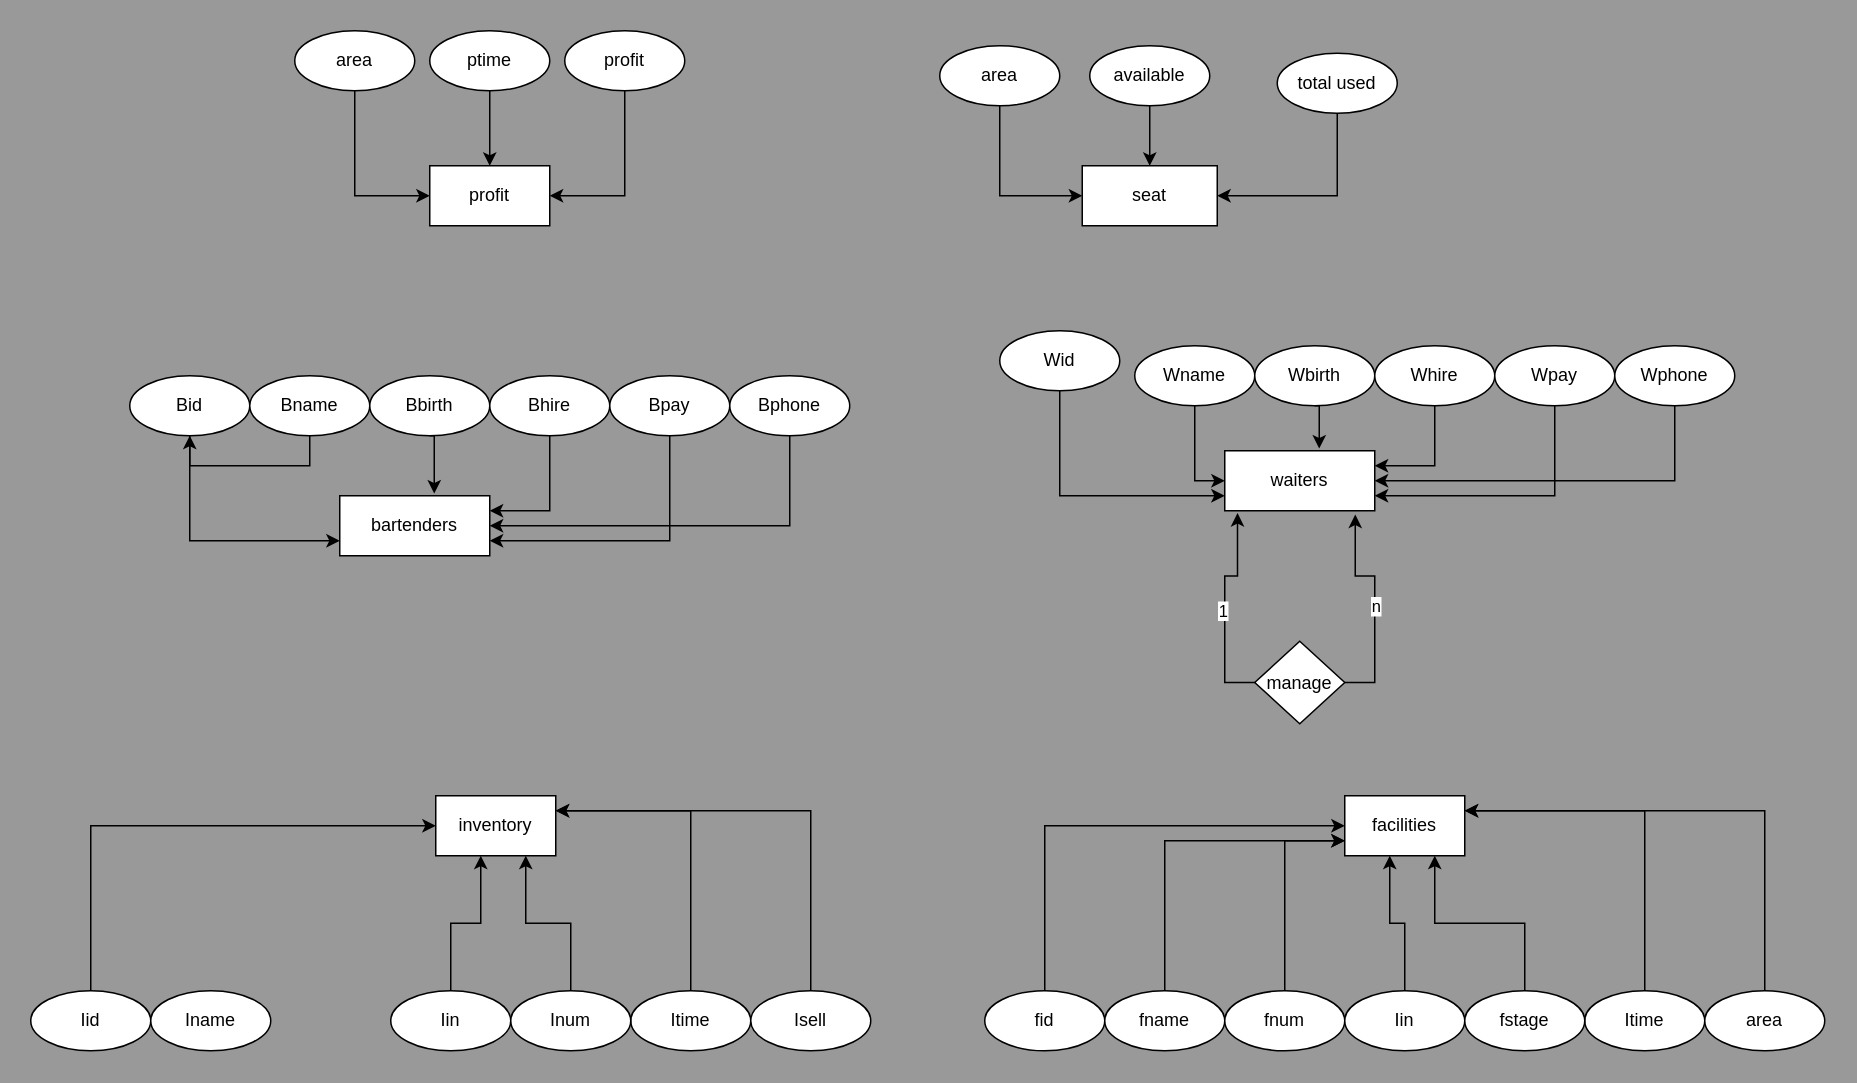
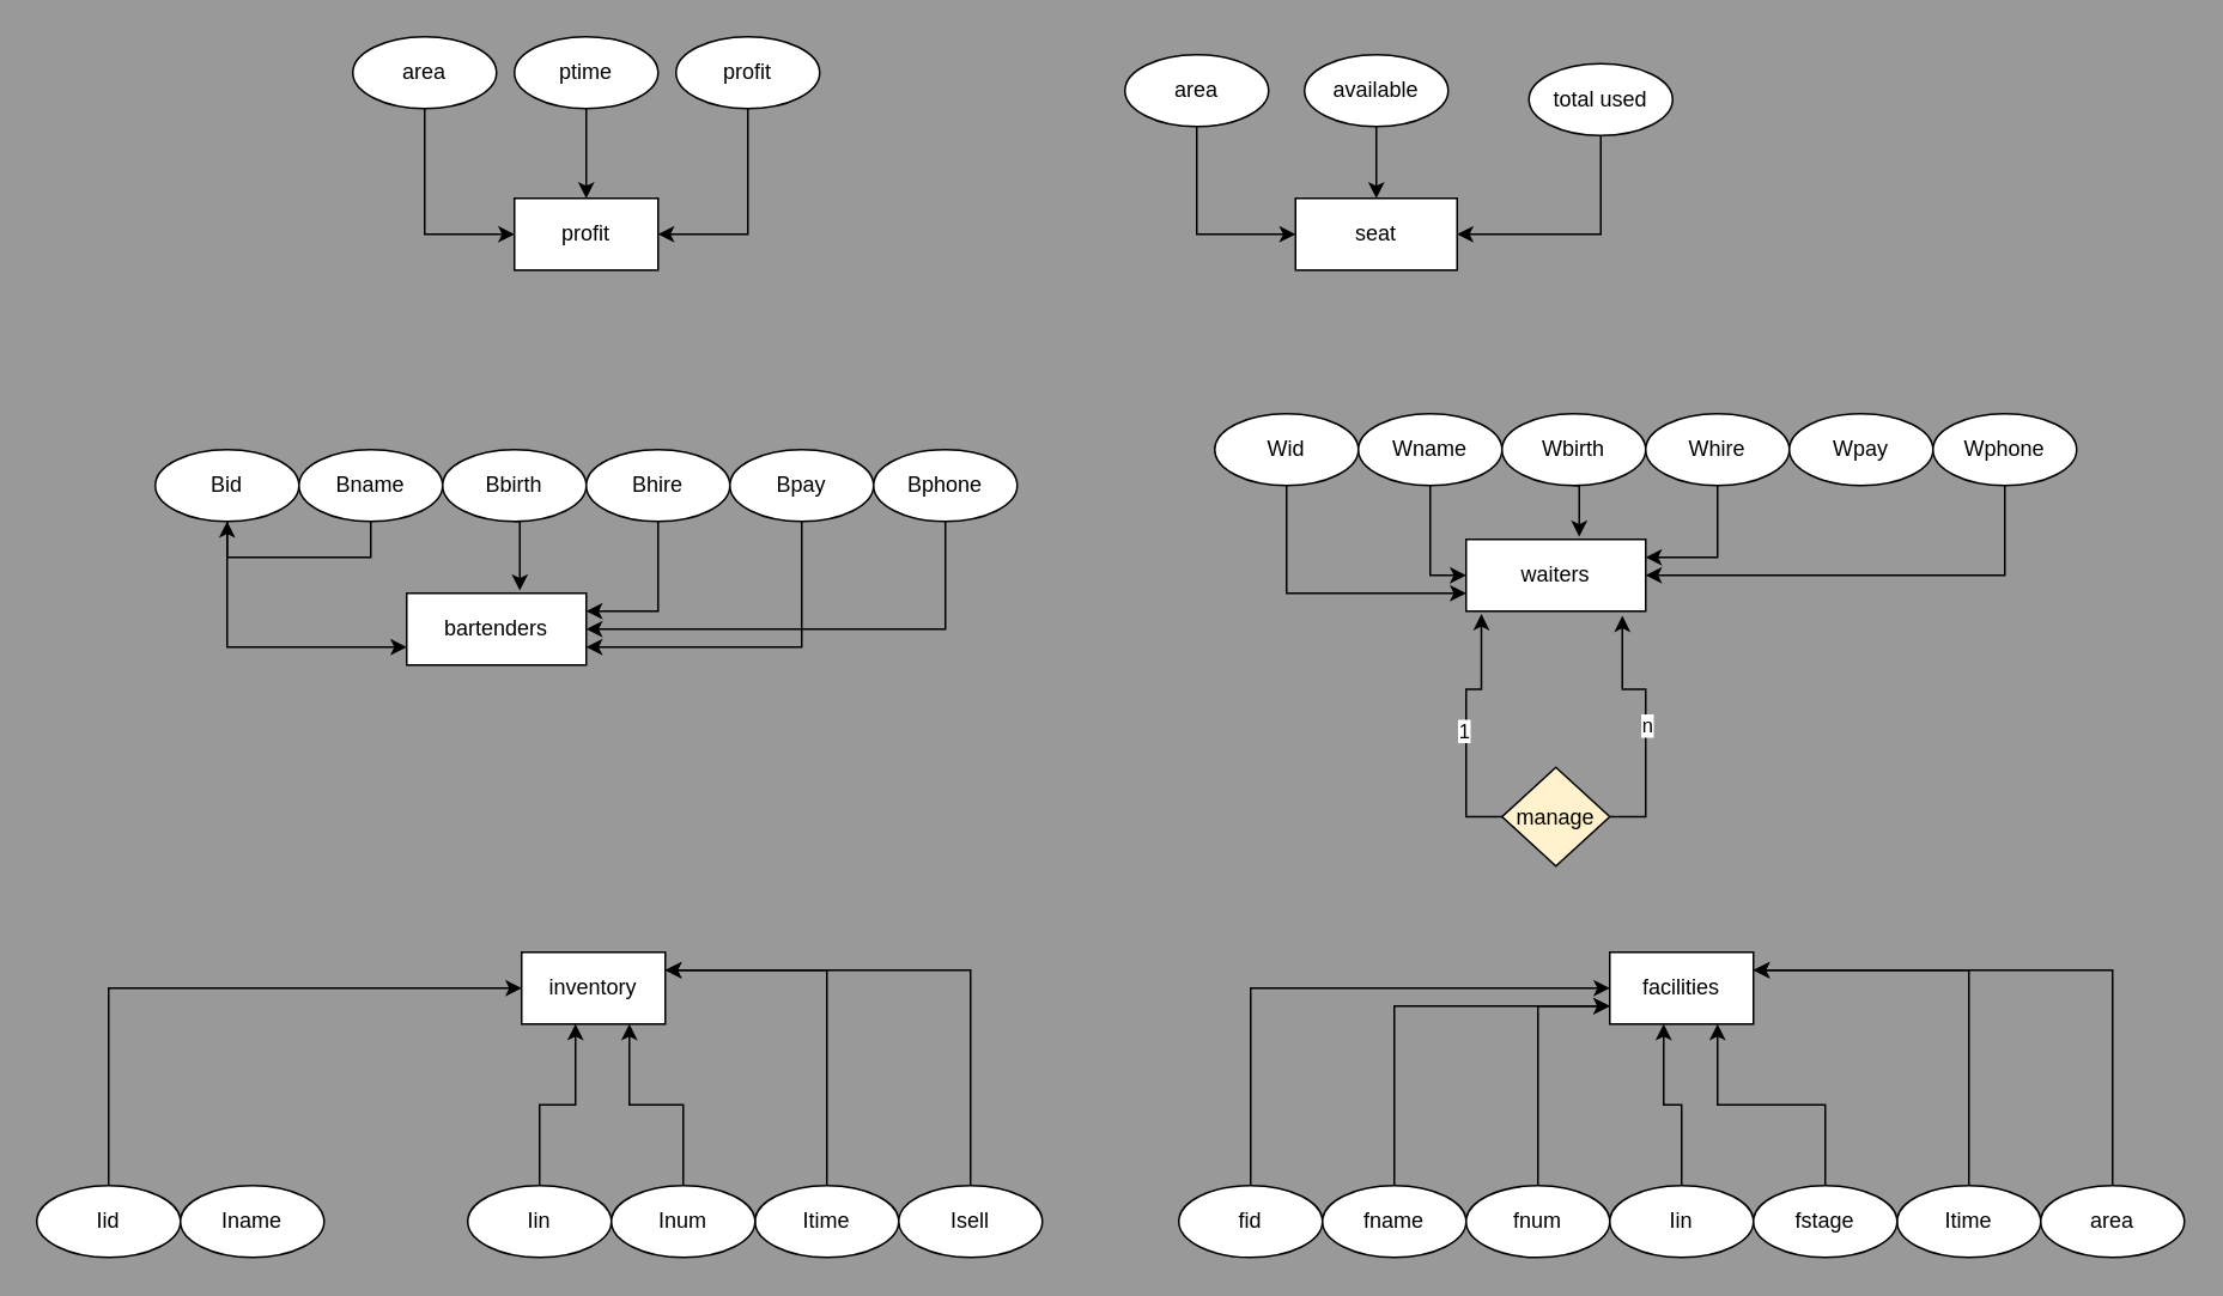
  <mxCell id="0" />
  <mxCell id="1" parent="0" />
  <mxCell id="2" value="profit" style="rounded=0;whiteSpace=wrap;html=1;" parent="1" vertex="1"><mxGeometry x="286" y="110" width="80" height="40" as="geometry" /></mxCell>
  <mxCell id="3" style="edgeStyle=orthogonalEdgeStyle;rounded=0;orthogonalLoop=1;jettySize=auto;html=1;exitX=0.5;exitY=1;exitDx=0;exitDy=0;entryX=0.5;entryY=0;entryDx=0;entryDy=0;" parent="1" source="4" target="2" edge="1"><mxGeometry relative="1" as="geometry" /></mxCell>
  <mxCell id="4" value="ptime" style="ellipse;whiteSpace=wrap;html=1;" parent="1" vertex="1"><mxGeometry x="286" y="20" width="80" height="40" as="geometry" /></mxCell>
  <mxCell id="5" style="edgeStyle=orthogonalEdgeStyle;rounded=0;orthogonalLoop=1;jettySize=auto;html=1;exitX=0.5;exitY=1;exitDx=0;exitDy=0;entryX=0;entryY=0.5;entryDx=0;entryDy=0;" parent="1" source="6" target="2" edge="1"><mxGeometry relative="1" as="geometry" /></mxCell>
  <mxCell id="6" value="area" style="ellipse;whiteSpace=wrap;html=1;" parent="1" vertex="1"><mxGeometry x="196" y="20" width="80" height="40" as="geometry" /></mxCell>
  <mxCell id="7" style="edgeStyle=orthogonalEdgeStyle;rounded=0;orthogonalLoop=1;jettySize=auto;html=1;exitX=0.5;exitY=1;exitDx=0;exitDy=0;entryX=1;entryY=0.5;entryDx=0;entryDy=0;" parent="1" source="8" target="2" edge="1"><mxGeometry relative="1" as="geometry" /></mxCell>
  <mxCell id="8" value="profit" style="ellipse;whiteSpace=wrap;html=1;" parent="1" vertex="1"><mxGeometry x="376" y="20" width="80" height="40" as="geometry" /></mxCell>
  <mxCell id="9" value="seat" style="rounded=0;whiteSpace=wrap;html=1;" parent="1" vertex="1"><mxGeometry x="721" y="110" width="90" height="40" as="geometry" /></mxCell>
  <mxCell id="10" style="edgeStyle=orthogonalEdgeStyle;rounded=0;orthogonalLoop=1;jettySize=auto;html=1;exitX=0.5;exitY=1;exitDx=0;exitDy=0;entryX=0;entryY=0.5;entryDx=0;entryDy=0;" parent="1" source="11" target="9" edge="1"><mxGeometry relative="1" as="geometry" /></mxCell>
  <mxCell id="11" value="area" style="ellipse;whiteSpace=wrap;html=1;" parent="1" vertex="1"><mxGeometry x="626" y="30" width="80" height="40" as="geometry" /></mxCell>
  <mxCell id="12" value="" style="edgeStyle=orthogonalEdgeStyle;rounded=0;orthogonalLoop=1;jettySize=auto;html=1;" parent="1" source="13" target="9" edge="1"><mxGeometry relative="1" as="geometry" /></mxCell>
  <mxCell id="13" value="available" style="ellipse;whiteSpace=wrap;html=1;" parent="1" vertex="1"><mxGeometry x="726" y="30" width="80" height="40" as="geometry" /></mxCell>
  <mxCell id="14" style="edgeStyle=orthogonalEdgeStyle;rounded=0;orthogonalLoop=1;jettySize=auto;html=1;exitX=0.5;exitY=1;exitDx=0;exitDy=0;entryX=1;entryY=0.5;entryDx=0;entryDy=0;" parent="1" source="15" target="9" edge="1"><mxGeometry relative="1" as="geometry" /></mxCell>
  <mxCell id="15" value="total used" style="ellipse;whiteSpace=wrap;html=1;" parent="1" vertex="1"><mxGeometry x="851" y="35" width="80" height="40" as="geometry" /></mxCell>
  <mxCell id="16" value="inventory" style="rounded=0;whiteSpace=wrap;html=1;" parent="1" vertex="1"><mxGeometry x="290" y="530" width="80" height="40" as="geometry" /></mxCell>
  <mxCell id="17" style="edgeStyle=orthogonalEdgeStyle;rounded=0;orthogonalLoop=1;jettySize=auto;html=1;exitX=0.5;exitY=0;exitDx=0;exitDy=0;entryX=0;entryY=0.5;entryDx=0;entryDy=0;" parent="1" source="18" target="16" edge="1"><mxGeometry relative="1" as="geometry" /></mxCell>
  <mxCell id="18" value="Iid" style="ellipse;whiteSpace=wrap;html=1;" parent="1" vertex="1"><mxGeometry x="20" y="660" width="80" height="40" as="geometry" /></mxCell>
  <mxCell id="19" value="Iname" style="ellipse;whiteSpace=wrap;html=1;" parent="1" vertex="1"><mxGeometry x="100" y="660" width="80" height="40" as="geometry" /></mxCell>
  <mxCell id="20" style="edgeStyle=orthogonalEdgeStyle;rounded=0;orthogonalLoop=1;jettySize=auto;html=1;exitX=0.5;exitY=0;exitDx=0;exitDy=0;entryX=0.375;entryY=1;entryDx=0;entryDy=0;entryPerimeter=0;" parent="1" source="21" target="16" edge="1"><mxGeometry relative="1" as="geometry" /></mxCell>
  <mxCell id="21" value="Iin" style="ellipse;whiteSpace=wrap;html=1;" parent="1" vertex="1"><mxGeometry x="260" y="660" width="80" height="40" as="geometry" /></mxCell>
  <mxCell id="22" style="edgeStyle=orthogonalEdgeStyle;rounded=0;orthogonalLoop=1;jettySize=auto;html=1;exitX=0.5;exitY=0;exitDx=0;exitDy=0;entryX=1;entryY=0.25;entryDx=0;entryDy=0;" parent="1" source="23" target="16" edge="1"><mxGeometry relative="1" as="geometry" /></mxCell>
  <mxCell id="23" value="Itime" style="ellipse;whiteSpace=wrap;html=1;" parent="1" vertex="1"><mxGeometry x="420" y="660" width="80" height="40" as="geometry" /></mxCell>
  <mxCell id="24" style="edgeStyle=orthogonalEdgeStyle;rounded=0;orthogonalLoop=1;jettySize=auto;html=1;exitX=0.5;exitY=0;exitDx=0;exitDy=0;entryX=0.75;entryY=1;entryDx=0;entryDy=0;" parent="1" source="25" target="16" edge="1"><mxGeometry relative="1" as="geometry" /></mxCell>
  <mxCell id="25" value="Inum" style="ellipse;whiteSpace=wrap;html=1;" parent="1" vertex="1"><mxGeometry x="340" y="660" width="80" height="40" as="geometry" /></mxCell>
  <mxCell id="26" style="edgeStyle=orthogonalEdgeStyle;rounded=0;orthogonalLoop=1;jettySize=auto;html=1;exitX=0.5;exitY=0;exitDx=0;exitDy=0;entryX=1;entryY=0.25;entryDx=0;entryDy=0;" parent="1" source="27" target="16" edge="1"><mxGeometry relative="1" as="geometry" /></mxCell>
  <mxCell id="27" value="Isell" style="ellipse;whiteSpace=wrap;html=1;" parent="1" vertex="1"><mxGeometry x="500" y="660" width="80" height="40" as="geometry" /></mxCell>
  <mxCell id="28" value="facilities" style="rounded=0;whiteSpace=wrap;html=1;" parent="1" vertex="1"><mxGeometry x="896" y="530" width="80" height="40" as="geometry" /></mxCell>
  <mxCell id="29" style="edgeStyle=orthogonalEdgeStyle;rounded=0;orthogonalLoop=1;jettySize=auto;html=1;exitX=0.5;exitY=0;exitDx=0;exitDy=0;entryX=0;entryY=0.5;entryDx=0;entryDy=0;" parent="1" source="30" target="28" edge="1"><mxGeometry relative="1" as="geometry" /></mxCell>
  <mxCell id="30" value="fid" style="ellipse;whiteSpace=wrap;html=1;" parent="1" vertex="1"><mxGeometry x="656" y="660" width="80" height="40" as="geometry" /></mxCell>
  <mxCell id="31" style="edgeStyle=orthogonalEdgeStyle;rounded=0;orthogonalLoop=1;jettySize=auto;html=1;exitX=0.5;exitY=0;exitDx=0;exitDy=0;entryX=0;entryY=0.75;entryDx=0;entryDy=0;" parent="1" source="32" target="28" edge="1"><mxGeometry relative="1" as="geometry" /></mxCell>
  <mxCell id="32" value="fname" style="ellipse;whiteSpace=wrap;html=1;" parent="1" vertex="1"><mxGeometry x="736" y="660" width="80" height="40" as="geometry" /></mxCell>
  <mxCell id="33" style="edgeStyle=orthogonalEdgeStyle;rounded=0;orthogonalLoop=1;jettySize=auto;html=1;exitX=0.5;exitY=0;exitDx=0;exitDy=0;entryX=0;entryY=0.75;entryDx=0;entryDy=0;" parent="1" source="34" target="28" edge="1"><mxGeometry relative="1" as="geometry" /></mxCell>
  <mxCell id="34" value="fnum" style="ellipse;whiteSpace=wrap;html=1;" parent="1" vertex="1"><mxGeometry x="816" y="660" width="80" height="40" as="geometry" /></mxCell>
  <mxCell id="35" style="edgeStyle=orthogonalEdgeStyle;rounded=0;orthogonalLoop=1;jettySize=auto;html=1;exitX=0.5;exitY=0;exitDx=0;exitDy=0;entryX=0.375;entryY=1;entryDx=0;entryDy=0;entryPerimeter=0;" parent="1" source="36" target="28" edge="1"><mxGeometry relative="1" as="geometry" /></mxCell>
  <mxCell id="36" value="Iin" style="ellipse;whiteSpace=wrap;html=1;" parent="1" vertex="1"><mxGeometry x="896" y="660" width="80" height="40" as="geometry" /></mxCell>
  <mxCell id="37" style="edgeStyle=orthogonalEdgeStyle;rounded=0;orthogonalLoop=1;jettySize=auto;html=1;exitX=0.5;exitY=0;exitDx=0;exitDy=0;entryX=1;entryY=0.25;entryDx=0;entryDy=0;" parent="1" source="38" target="28" edge="1"><mxGeometry relative="1" as="geometry" /></mxCell>
  <mxCell id="38" value="Itime" style="ellipse;whiteSpace=wrap;html=1;" parent="1" vertex="1"><mxGeometry x="1056" y="660" width="80" height="40" as="geometry" /></mxCell>
  <mxCell id="39" style="edgeStyle=orthogonalEdgeStyle;rounded=0;orthogonalLoop=1;jettySize=auto;html=1;exitX=0.5;exitY=0;exitDx=0;exitDy=0;entryX=0.75;entryY=1;entryDx=0;entryDy=0;" parent="1" source="40" target="28" edge="1"><mxGeometry relative="1" as="geometry" /></mxCell>
  <mxCell id="40" value="fstage" style="ellipse;whiteSpace=wrap;html=1;" parent="1" vertex="1"><mxGeometry x="976" y="660" width="80" height="40" as="geometry" /></mxCell>
  <mxCell id="41" style="edgeStyle=orthogonalEdgeStyle;rounded=0;orthogonalLoop=1;jettySize=auto;html=1;exitX=0.5;exitY=0;exitDx=0;exitDy=0;entryX=1;entryY=0.25;entryDx=0;entryDy=0;" parent="1" source="42" target="28" edge="1"><mxGeometry relative="1" as="geometry" /></mxCell>
  <mxCell id="42" value="area" style="ellipse;whiteSpace=wrap;html=1;" parent="1" vertex="1"><mxGeometry x="1136" y="660" width="80" height="40" as="geometry" /></mxCell>
  <mxCell id="43" value="bartenders" style="rounded=0;whiteSpace=wrap;html=1;" parent="1" vertex="1"><mxGeometry x="226" y="330" width="100" height="40" as="geometry" /></mxCell>
  <mxCell id="44" style="edgeStyle=orthogonalEdgeStyle;rounded=0;orthogonalLoop=1;jettySize=auto;html=1;exitX=0.5;exitY=1;exitDx=0;exitDy=0;entryX=0;entryY=0.75;entryDx=0;entryDy=0;" parent="1" source="45" target="43" edge="1"><mxGeometry relative="1" as="geometry" /></mxCell>
  <mxCell id="45" value="Bid" style="ellipse;whiteSpace=wrap;html=1;" parent="1" vertex="1"><mxGeometry x="86" y="250" width="80" height="40" as="geometry" /></mxCell>
  <mxCell id="46" style="edgeStyle=orthogonalEdgeStyle;rounded=0;orthogonalLoop=1;jettySize=auto;html=1;exitX=0.5;exitY=1;exitDx=0;exitDy=0;" parent="1" source="47" target="45" edge="1"><mxGeometry relative="1" as="geometry" /></mxCell>
  <mxCell id="47" value="Bname" style="ellipse;whiteSpace=wrap;html=1;" parent="1" vertex="1"><mxGeometry y="250" width="80" height="40" as="geometry" x="166" /></mxCell>
  <mxCell id="48" style="edgeStyle=orthogonalEdgeStyle;rounded=0;orthogonalLoop=1;jettySize=auto;html=1;exitX=0.5;exitY=1;exitDx=0;exitDy=0;entryX=0.63;entryY=-0.037;entryDx=0;entryDy=0;entryPerimeter=0;" parent="1" source="49" target="43" edge="1"><mxGeometry relative="1" as="geometry" /></mxCell>
  <mxCell id="49" value="Bbirth" style="ellipse;whiteSpace=wrap;html=1;" parent="1" vertex="1"><mxGeometry x="246" y="250" width="80" height="40" as="geometry" /></mxCell>
  <mxCell id="50" style="edgeStyle=orthogonalEdgeStyle;rounded=0;orthogonalLoop=1;jettySize=auto;html=1;exitX=0.5;exitY=1;exitDx=0;exitDy=0;entryX=1;entryY=0.25;entryDx=0;entryDy=0;" parent="1" source="51" target="43" edge="1"><mxGeometry relative="1" as="geometry" /></mxCell>
  <mxCell id="51" value="Bhire" style="ellipse;whiteSpace=wrap;html=1;" parent="1" vertex="1"><mxGeometry x="326" y="250" width="80" height="40" as="geometry" /></mxCell>
  <mxCell id="52" style="edgeStyle=orthogonalEdgeStyle;rounded=0;orthogonalLoop=1;jettySize=auto;html=1;exitX=0.5;exitY=1;exitDx=0;exitDy=0;entryX=1;entryY=0.75;entryDx=0;entryDy=0;" parent="1" source="53" target="43" edge="1"><mxGeometry relative="1" as="geometry" /></mxCell>
  <mxCell id="53" value="Bpay" style="ellipse;whiteSpace=wrap;html=1;" parent="1" vertex="1"><mxGeometry x="406" y="250" width="80" height="40" as="geometry" /></mxCell>
  <mxCell id="54" value="waiters" style="rounded=0;whiteSpace=wrap;html=1;" parent="1" vertex="1"><mxGeometry x="816" y="300" width="100" height="40" as="geometry" /></mxCell>
  <mxCell id="55" style="edgeStyle=orthogonalEdgeStyle;rounded=0;orthogonalLoop=1;jettySize=auto;html=1;exitX=0.5;exitY=1;exitDx=0;exitDy=0;entryX=0;entryY=0.75;entryDx=0;entryDy=0;" parent="1" source="56" target="54" edge="1"><mxGeometry relative="1" as="geometry" /></mxCell>
- <mxCell id="56" value="Wid" style="ellipse;whiteSpace=wrap;html=1;" parent="1" vertex="1"><mxGeometry x="666" y="220" width="80" height="40" as="geometry" /></mxCell>
+ <mxCell id="56" value="Wid" style="ellipse;whiteSpace=wrap;html=1;" parent="1" vertex="1"><mxGeometry x="676" y="230" width="80" height="40" as="geometry" /></mxCell>
  <mxCell id="57" style="edgeStyle=orthogonalEdgeStyle;rounded=0;orthogonalLoop=1;jettySize=auto;html=1;exitX=0.5;exitY=1;exitDx=0;exitDy=0;entryX=0;entryY=0.5;entryDx=0;entryDy=0;" parent="1" source="58" target="54" edge="1"><mxGeometry relative="1" as="geometry" /></mxCell>
  <mxCell id="58" value="Wname" style="ellipse;whiteSpace=wrap;html=1;" parent="1" vertex="1"><mxGeometry x="756" y="230" width="80" height="40" as="geometry" /></mxCell>
  <mxCell id="59" style="edgeStyle=orthogonalEdgeStyle;rounded=0;orthogonalLoop=1;jettySize=auto;html=1;exitX=0.5;exitY=1;exitDx=0;exitDy=0;entryX=0.63;entryY=-0.037;entryDx=0;entryDy=0;entryPerimeter=0;" parent="1" source="60" target="54" edge="1"><mxGeometry relative="1" as="geometry" /></mxCell>
  <mxCell id="60" value="Wbirth" style="ellipse;whiteSpace=wrap;html=1;" parent="1" vertex="1"><mxGeometry x="836" y="230" width="80" height="40" as="geometry" /></mxCell>
  <mxCell id="61" style="edgeStyle=orthogonalEdgeStyle;rounded=0;orthogonalLoop=1;jettySize=auto;html=1;exitX=0.5;exitY=1;exitDx=0;exitDy=0;entryX=1;entryY=0.25;entryDx=0;entryDy=0;" parent="1" source="62" target="54" edge="1"><mxGeometry relative="1" as="geometry" /></mxCell>
  <mxCell id="62" value="Whire" style="ellipse;whiteSpace=wrap;html=1;" parent="1" vertex="1"><mxGeometry x="916" y="230" width="80" height="40" as="geometry" /></mxCell>
- <mxCell id="63" style="edgeStyle=orthogonalEdgeStyle;rounded=0;orthogonalLoop=1;jettySize=auto;html=1;exitX=0.5;exitY=1;exitDx=0;exitDy=0;entryX=1;entryY=0.75;entryDx=0;entryDy=0;" parent="1" source="64" target="54" edge="1"><mxGeometry relative="1" as="geometry" /></mxCell>
  <mxCell id="64" value="Wpay" style="ellipse;whiteSpace=wrap;html=1;" parent="1" vertex="1"><mxGeometry x="996" y="230" width="80" height="40" as="geometry" /></mxCell>
  <mxCell id="65" style="edgeStyle=orthogonalEdgeStyle;rounded=0;orthogonalLoop=1;jettySize=auto;html=1;exitX=0;exitY=0.5;exitDx=0;exitDy=0;entryX=0.085;entryY=1.038;entryDx=0;entryDy=0;entryPerimeter=0;" parent="1" source="69" target="54" edge="1"><mxGeometry relative="1" as="geometry" /></mxCell>
  <mxCell id="66" value="1" style="edgeLabel;html=1;align=center;verticalAlign=middle;resizable=0;points=[];" parent="65" vertex="1" connectable="0"><mxGeometry x="-0.018" y="2" relative="1" as="geometry"><mxPoint y="1" as="offset" /></mxGeometry></mxCell>
  <mxCell id="67" style="edgeStyle=orthogonalEdgeStyle;rounded=0;orthogonalLoop=1;jettySize=auto;html=1;exitX=1;exitY=0.5;exitDx=0;exitDy=0;entryX=0.87;entryY=1.063;entryDx=0;entryDy=0;entryPerimeter=0;" parent="1" source="69" target="54" edge="1"><mxGeometry relative="1" as="geometry" /></mxCell>
  <mxCell id="68" value="n" style="edgeLabel;html=1;align=center;verticalAlign=middle;resizable=0;points=[];" parent="67" vertex="1" connectable="0"><mxGeometry x="-0.014" relative="1" as="geometry"><mxPoint as="offset" /></mxGeometry></mxCell>
- <mxCell id="69" value="manage" style="rhombus;whiteSpace=wrap;html=1;" parent="1" vertex="1"><mxGeometry x="836" y="427" width="60" height="55" as="geometry" /></mxCell>
+ <mxCell id="69" value="manage" style="rhombus;whiteSpace=wrap;html=1;fillColor=#fff2cc;" parent="1" vertex="1"><mxGeometry x="836" y="427" width="60" height="55" as="geometry" /></mxCell>
  <mxCell id="70" style="edgeStyle=orthogonalEdgeStyle;rounded=0;orthogonalLoop=1;jettySize=auto;html=1;exitX=0.5;exitY=1;exitDx=0;exitDy=0;entryX=1;entryY=0.5;entryDx=0;entryDy=0;" edge="1" parent="1" source="71" target="54"><mxGeometry relative="1" as="geometry" /></mxCell>
  <mxCell id="71" value="Wphone" style="ellipse;whiteSpace=wrap;html=1;" vertex="1" parent="1"><mxGeometry x="1076" y="230" width="80" height="40" as="geometry" /></mxCell>
  <mxCell id="72" style="edgeStyle=orthogonalEdgeStyle;rounded=0;orthogonalLoop=1;jettySize=auto;html=1;exitX=0.5;exitY=1;exitDx=0;exitDy=0;entryX=1;entryY=0.5;entryDx=0;entryDy=0;" edge="1" parent="1" source="73" target="43"><mxGeometry relative="1" as="geometry" /></mxCell>
  <mxCell id="73" value="Bphone" style="ellipse;whiteSpace=wrap;html=1;" vertex="1" parent="1"><mxGeometry x="486" y="250" width="80" height="40" as="geometry" /></mxCell>
